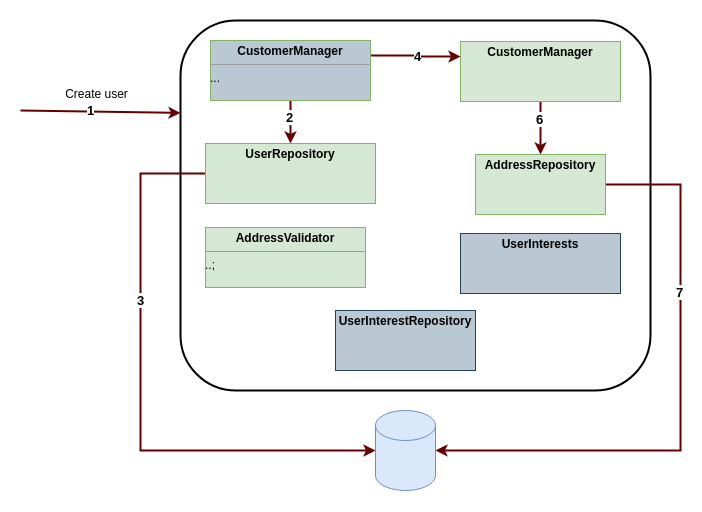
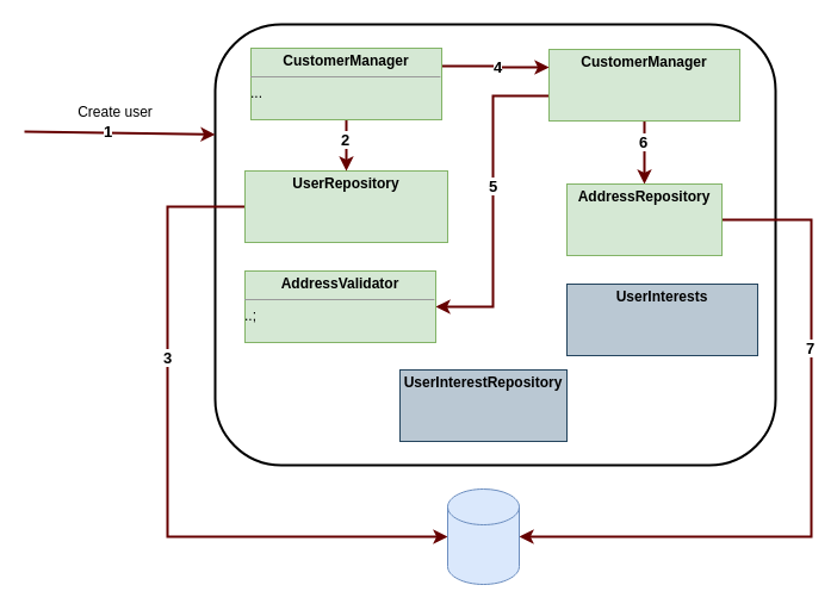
  <mxCell id="0" />
  <mxCell id="1" parent="0" />
  <mxCell id="2" value="" style="rounded=1;whiteSpace=wrap;html=1;strokeWidth=2;" parent="1" vertex="1"><mxGeometry x="180" y="20" width="470" height="370" as="geometry" /></mxCell>
  <mxCell id="3" style="edgeStyle=orthogonalEdgeStyle;rounded=0;orthogonalLoop=1;jettySize=auto;html=1;fontStyle=1;strokeWidth=2;strokeColor=#660000;fontSize=11;" edge="1" parent="1" source="7" target="14"><mxGeometry relative="1" as="geometry" /></mxCell>
  <mxCell id="4" value="6" style="edgeLabel;html=1;align=center;verticalAlign=middle;resizable=0;points=[];fontSize=13;fontStyle=1" vertex="1" connectable="0" parent="3"><mxGeometry x="-0.686" y="1" relative="1" as="geometry"><mxPoint x="-3" y="9" as="offset" /></mxGeometry></mxCell>
+ <mxCell id="5" style="edgeStyle=orthogonalEdgeStyle;rounded=0;orthogonalLoop=1;jettySize=auto;html=1;entryX=1;entryY=0.5;entryDx=0;entryDy=0;fontStyle=1;strokeWidth=2;strokeColor=#660000;fontSize=11;" edge="1" parent="1" source="7" target="8"><mxGeometry relative="1" as="geometry"><Array as="points"><mxPoint x="413" y="80" /><mxPoint x="413" y="257" /></Array></mxGeometry></mxCell>
+ <mxCell id="6" value="5" style="edgeLabel;html=1;align=center;verticalAlign=middle;resizable=0;points=[];fontSize=13;fontStyle=1" vertex="1" connectable="0" parent="5"><mxGeometry x="-0.102" y="1" relative="1" as="geometry"><mxPoint x="-2" as="offset" /></mxGeometry></mxCell>
  <mxCell id="7" value="&lt;p style=&quot;margin:0px;margin-top:4px;text-align:center;&quot;&gt;&lt;b&gt;CustomerManager&lt;/b&gt;&lt;/p&gt;" style="verticalAlign=top;align=left;overflow=fill;fontSize=12;fontFamily=Helvetica;html=1;whiteSpace=wrap;fillColor=#d5e8d4;strokeColor=#82b366;" parent="1" vertex="1"><mxGeometry x="460" y="41" width="160" height="60" as="geometry" /></mxCell>
  <mxCell id="8" value="&lt;p style=&quot;margin:0px;margin-top:4px;text-align:center;&quot;&gt;&lt;b&gt;AddressValidator&lt;/b&gt;&lt;/p&gt;&lt;hr size=&quot;1&quot;&gt;&lt;div style=&quot;height:2px;&quot;&gt;..;&lt;/div&gt;" style="verticalAlign=top;align=left;overflow=fill;fontSize=12;fontFamily=Helvetica;html=1;whiteSpace=wrap;fillColor=#d5e8d4;strokeColor=#82b366;" parent="1" vertex="1"><mxGeometry x="205" y="227" width="160" height="60" as="geometry" /></mxCell>
  <mxCell id="9" style="edgeStyle=orthogonalEdgeStyle;rounded=0;orthogonalLoop=1;jettySize=auto;html=1;fontStyle=1;strokeWidth=2;strokeColor=#660000;fontSize=11;" edge="1" parent="1" source="11" target="25"><mxGeometry relative="1" as="geometry"><Array as="points"><mxPoint x="140" y="173" /><mxPoint x="140" y="450" /></Array></mxGeometry></mxCell>
  <mxCell id="10" value="3" style="edgeLabel;html=1;align=center;verticalAlign=middle;resizable=0;points=[];fontSize=13;fontStyle=1" vertex="1" connectable="0" parent="9"><mxGeometry x="-0.337" y="1" relative="1" as="geometry"><mxPoint x="-2" as="offset" /></mxGeometry></mxCell>
  <mxCell id="11" value="&lt;p style=&quot;margin:0px;margin-top:4px;text-align:center;&quot;&gt;&lt;b&gt;UserRepository&lt;/b&gt;&lt;/p&gt;" style="verticalAlign=top;align=left;overflow=fill;fontSize=12;fontFamily=Helvetica;html=1;whiteSpace=wrap;fillColor=#d5e8d4;strokeColor=#82b366;" parent="1" vertex="1"><mxGeometry x="205" y="143" width="170" height="60" as="geometry" /></mxCell>
  <mxCell id="12" style="edgeStyle=orthogonalEdgeStyle;rounded=0;orthogonalLoop=1;jettySize=auto;html=1;fontStyle=1;strokeWidth=2;strokeColor=#660000;fontSize=11;" edge="1" parent="1" source="14" target="25"><mxGeometry relative="1" as="geometry"><Array as="points"><mxPoint x="680" y="184" /><mxPoint x="680" y="450" /></Array></mxGeometry></mxCell>
  <mxCell id="13" value="7" style="edgeLabel;html=1;align=center;verticalAlign=middle;resizable=0;points=[];fontSize=13;fontStyle=1" vertex="1" connectable="0" parent="12"><mxGeometry x="-0.259" y="-1" relative="1" as="geometry"><mxPoint x="-1" y="-35" as="offset" /></mxGeometry></mxCell>
  <mxCell id="14" value="&lt;p style=&quot;margin:0px;margin-top:4px;text-align:center;&quot;&gt;&lt;b&gt;AddressRepository&lt;/b&gt;&lt;/p&gt;" style="verticalAlign=top;align=left;overflow=fill;fontSize=12;fontFamily=Helvetica;html=1;whiteSpace=wrap;fillColor=#d5e8d4;strokeColor=#82b366;" parent="1" vertex="1"><mxGeometry x="475" y="154" width="130" height="60" as="geometry" /></mxCell>
  <mxCell id="15" style="edgeStyle=orthogonalEdgeStyle;rounded=0;orthogonalLoop=1;jettySize=auto;html=1;exitX=0.5;exitY=1;exitDx=0;exitDy=0;fontStyle=1;strokeWidth=2;strokeColor=#660000;fontSize=11;" edge="1" parent="1" source="19" target="11"><mxGeometry relative="1" as="geometry" /></mxCell>
  <mxCell id="16" value="2" style="edgeLabel;html=1;align=center;verticalAlign=middle;resizable=0;points=[];fontSize=13;fontStyle=1" vertex="1" connectable="0" parent="15"><mxGeometry x="-0.256" relative="1" as="geometry"><mxPoint x="-2" as="offset" /></mxGeometry></mxCell>
  <mxCell id="17" style="edgeStyle=orthogonalEdgeStyle;rounded=0;orthogonalLoop=1;jettySize=auto;html=1;entryX=0;entryY=0.25;entryDx=0;entryDy=0;fontStyle=1;strokeWidth=2;strokeColor=#660000;fontSize=11;exitX=1;exitY=0.25;exitDx=0;exitDy=0;" edge="1" parent="1" source="19" target="7"><mxGeometry relative="1" as="geometry" /></mxCell>
  <mxCell id="18" value="4" style="edgeLabel;html=1;align=center;verticalAlign=middle;resizable=0;points=[];fontSize=13;fontStyle=1" vertex="1" connectable="0" parent="17"><mxGeometry x="0.022" relative="1" as="geometry"><mxPoint y="-1" as="offset" /></mxGeometry></mxCell>
- <mxCell id="19" value="&lt;p style=&quot;margin:0px;margin-top:4px;text-align:center;&quot;&gt;&lt;b&gt;CustomerManager&lt;/b&gt;&lt;/p&gt;&lt;hr size=&quot;1&quot;&gt;&lt;div style=&quot;height:2px;&quot;&gt;...&lt;/div&gt;" style="verticalAlign=top;align=left;overflow=fill;fontSize=12;fontFamily=Helvetica;html=1;whiteSpace=wrap;fillColor=#bac8d3;strokeColor=#82b366;" parent="1" vertex="1"><mxGeometry x="210" y="40" width="160" height="60" as="geometry" /></mxCell>
- <mxCell id="20" value="&lt;p style=&quot;margin:0px;margin-top:4px;text-align:center;&quot;&gt;&lt;b&gt;UserInterests&lt;/b&gt;&lt;/p&gt;" style="verticalAlign=top;align=left;overflow=fill;fontSize=12;fontFamily=Helvetica;html=1;whiteSpace=wrap;fillColor=#bac8d3;strokeColor=#23445d;" parent="1" vertex="1"><mxGeometry x="460" y="233" width="160" height="60" as="geometry" /></mxCell>
+ <mxCell id="19" value="&lt;p style=&quot;margin:0px;margin-top:4px;text-align:center;&quot;&gt;&lt;b&gt;CustomerManager&lt;/b&gt;&lt;/p&gt;&lt;hr size=&quot;1&quot;&gt;&lt;div style=&quot;height:2px;&quot;&gt;...&lt;/div&gt;" style="verticalAlign=top;align=left;overflow=fill;fontSize=12;fontFamily=Helvetica;html=1;whiteSpace=wrap;fillColor=#d5e8d4;strokeColor=#82b366;" parent="1" vertex="1"><mxGeometry x="210" y="40" width="160" height="60" as="geometry" /></mxCell>
+ <mxCell id="20" value="&lt;p style=&quot;margin:0px;margin-top:4px;text-align:center;&quot;&gt;&lt;b&gt;UserInterests&lt;/b&gt;&lt;/p&gt;" style="verticalAlign=top;align=left;overflow=fill;fontSize=12;fontFamily=Helvetica;html=1;whiteSpace=wrap;fillColor=#bac8d3;strokeColor=#23445d;" parent="1" vertex="1"><mxGeometry x="475" y="238" width="160" height="60" as="geometry" /></mxCell>
  <mxCell id="21" value="&lt;p style=&quot;margin:0px;margin-top:4px;text-align:center;&quot;&gt;&lt;b&gt;UserInterestRepository&lt;/b&gt;&lt;/p&gt;" style="verticalAlign=top;align=left;overflow=fill;fontSize=12;fontFamily=Helvetica;html=1;whiteSpace=wrap;fillColor=#bac8d3;strokeColor=#23445d;" parent="1" vertex="1"><mxGeometry x="335" y="310" width="140" height="60" as="geometry" /></mxCell>
  <mxCell id="22" value="" style="endArrow=classic;html=1;rounded=0;fontStyle=1;strokeWidth=2;strokeColor=#660000;fontSize=11;entryX=0;entryY=0.25;entryDx=0;entryDy=0;" edge="1" parent="1" target="2"><mxGeometry width="50" height="50" relative="1" as="geometry"><mxPoint x="20" y="110" as="sourcePoint" /><mxPoint x="70" y="70" as="targetPoint" /></mxGeometry></mxCell>
  <mxCell id="23" value="1" style="edgeLabel;html=1;align=center;verticalAlign=middle;resizable=0;points=[];fontSize=13;fontStyle=1" vertex="1" connectable="0" parent="22"><mxGeometry x="-0.12" relative="1" as="geometry"><mxPoint y="-2" as="offset" /></mxGeometry></mxCell>
  <mxCell id="24" value="Create user" style="text;html=1;align=center;verticalAlign=middle;resizable=0;points=[];autosize=1;strokeColor=none;fillColor=none;" vertex="1" parent="1"><mxGeometry x="51" y="79" width="90" height="30" as="geometry" /></mxCell>
  <mxCell id="25" value="" style="shape=cylinder3;whiteSpace=wrap;html=1;boundedLbl=1;backgroundOutline=1;size=15;fillColor=#dae8fc;strokeColor=#6c8ebf;" vertex="1" parent="1"><mxGeometry x="375" y="410" width="60" height="80" as="geometry" /></mxCell>
